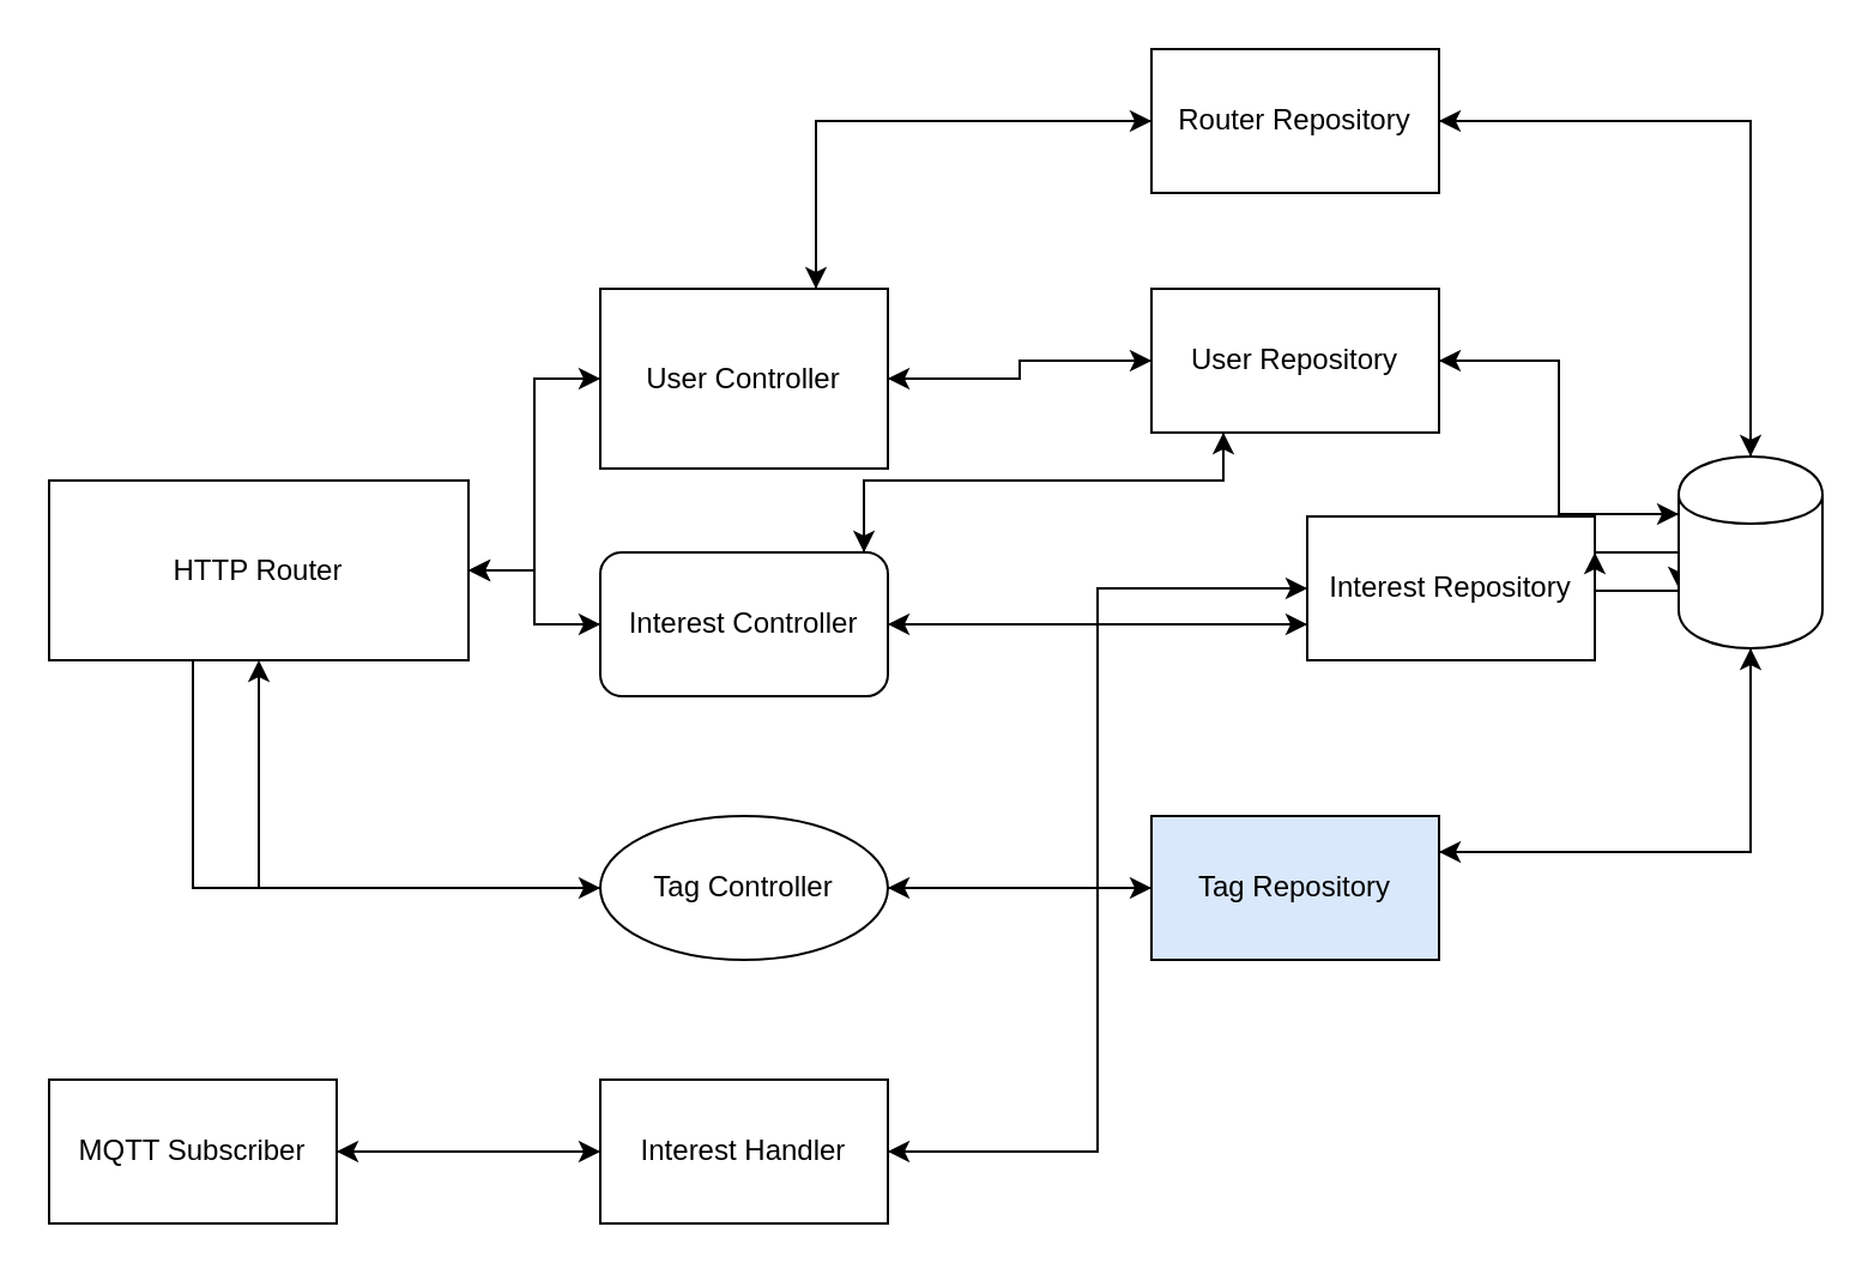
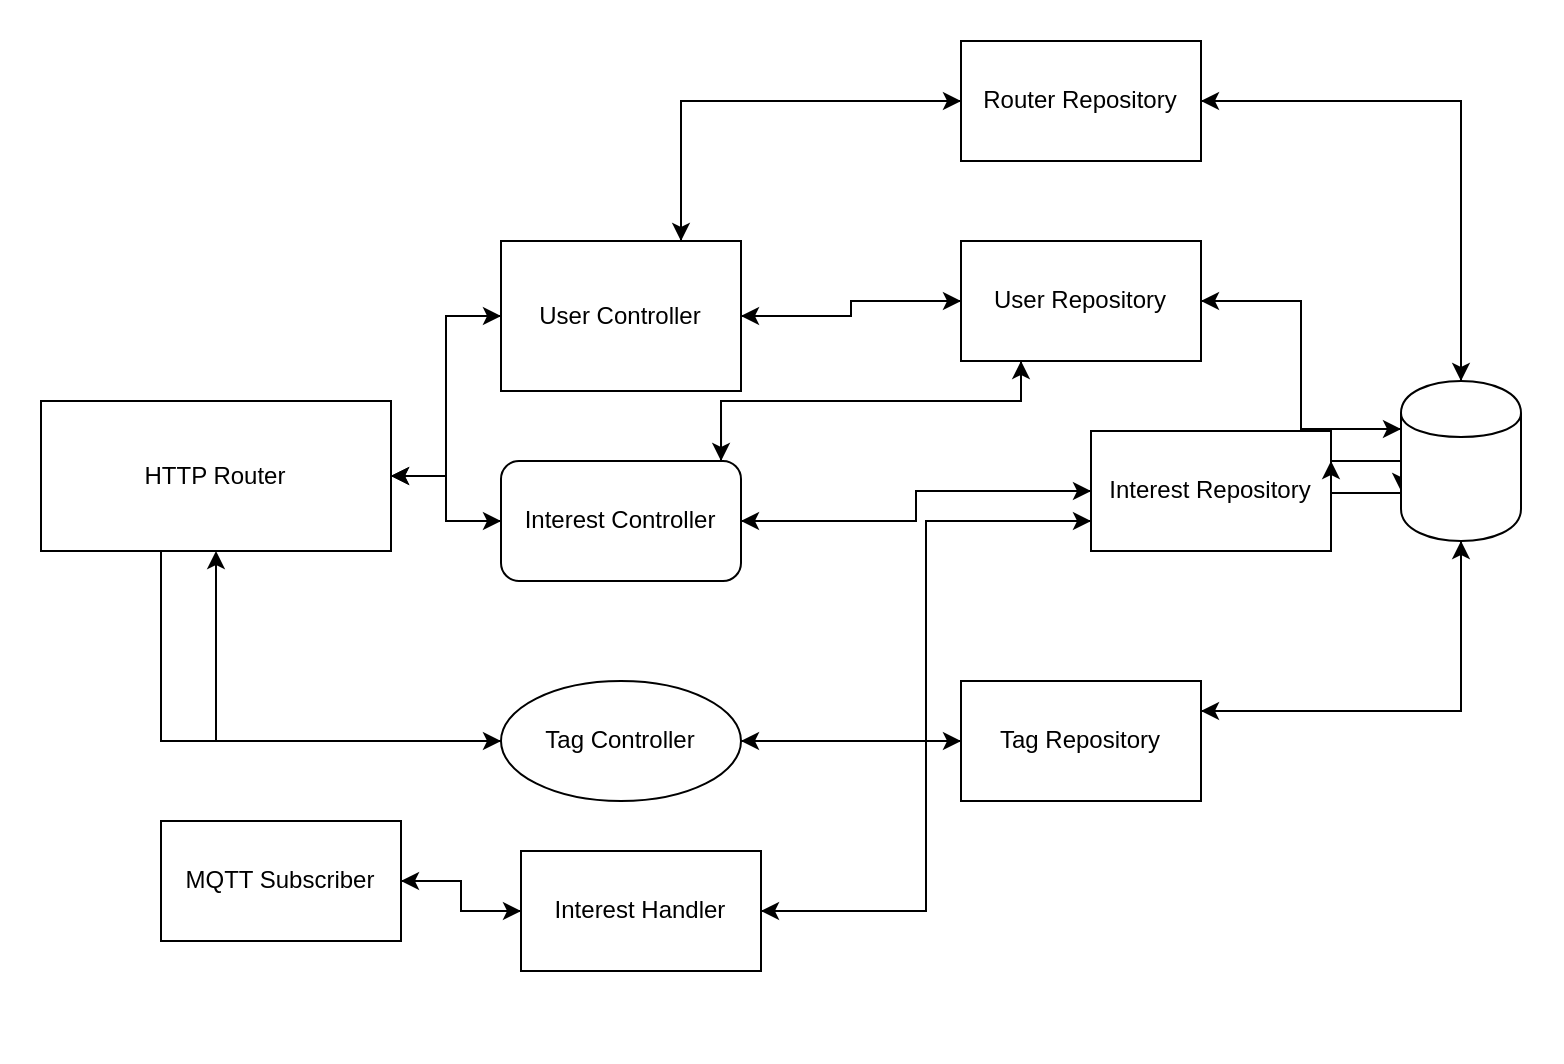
  <mxCell id="0" />
  <mxCell id="1" parent="0" />
  <mxCell id="2" style="edgeStyle=orthogonalEdgeStyle;rounded=0;orthogonalLoop=1;jettySize=auto;html=1;entryX=0;entryY=0.5;entryDx=0;entryDy=0;" edge="1" parent="1" source="5" target="12"><mxGeometry relative="1" as="geometry" /></mxCell>
  <mxCell id="3" style="edgeStyle=orthogonalEdgeStyle;rounded=0;orthogonalLoop=1;jettySize=auto;html=1;" edge="1" parent="1" source="5" target="8"><mxGeometry relative="1" as="geometry"><Array as="points"><mxPoint x="80" y="370" /></Array></mxGeometry></mxCell>
  <mxCell id="4" style="edgeStyle=orthogonalEdgeStyle;rounded=0;orthogonalLoop=1;jettySize=auto;html=1;entryX=0;entryY=0.5;entryDx=0;entryDy=0;" edge="1" parent="1" source="5" target="16"><mxGeometry relative="1" as="geometry" /></mxCell>
  <mxCell id="5" value="HTTP Router" style="rounded=0;whiteSpace=wrap;html=1;" vertex="1" parent="1"><mxGeometry x="20" y="200" width="175" height="75" as="geometry" /></mxCell>
  <mxCell id="6" style="edgeStyle=orthogonalEdgeStyle;rounded=0;orthogonalLoop=1;jettySize=auto;html=1;" edge="1" parent="1" source="8" target="5"><mxGeometry relative="1" as="geometry" /></mxCell>
  <mxCell id="7" style="edgeStyle=orthogonalEdgeStyle;rounded=0;orthogonalLoop=1;jettySize=auto;html=1;" edge="1" parent="1" source="8" target="26"><mxGeometry relative="1" as="geometry" /></mxCell>
  <mxCell id="8" value="Tag Controller" style="ellipse;whiteSpace=wrap;html=1;" vertex="1" parent="1"><mxGeometry x="250" y="340" width="120" height="60" as="geometry" /></mxCell>
  <mxCell id="9" style="edgeStyle=orthogonalEdgeStyle;rounded=0;orthogonalLoop=1;jettySize=auto;html=1;entryX=1;entryY=0.5;entryDx=0;entryDy=0;" edge="1" parent="1" source="12" target="5"><mxGeometry relative="1" as="geometry" /></mxCell>
  <mxCell id="10" style="edgeStyle=orthogonalEdgeStyle;rounded=0;orthogonalLoop=1;jettySize=auto;html=1;entryX=0;entryY=0.5;entryDx=0;entryDy=0;" edge="1" parent="1" source="12" target="20"><mxGeometry relative="1" as="geometry" /></mxCell>
  <mxCell id="11" style="edgeStyle=orthogonalEdgeStyle;rounded=0;orthogonalLoop=1;jettySize=auto;html=1;exitX=0.75;exitY=0;exitDx=0;exitDy=0;entryX=0;entryY=0.5;entryDx=0;entryDy=0;" edge="1" parent="1" source="12" target="23"><mxGeometry relative="1" as="geometry" /></mxCell>
  <mxCell id="12" value="User Controller" style="rounded=0;whiteSpace=wrap;html=1;" vertex="1" parent="1"><mxGeometry x="250" y="120" width="120" height="75" as="geometry" /></mxCell>
  <mxCell id="13" style="edgeStyle=orthogonalEdgeStyle;rounded=0;orthogonalLoop=1;jettySize=auto;html=1;entryX=1;entryY=0.5;entryDx=0;entryDy=0;" edge="1" parent="1" source="16" target="5"><mxGeometry relative="1" as="geometry" /></mxCell>
  <mxCell id="14" style="edgeStyle=orthogonalEdgeStyle;rounded=0;orthogonalLoop=1;jettySize=auto;html=1;" edge="1" parent="1" source="16" target="30"><mxGeometry relative="1" as="geometry" /></mxCell>
  <mxCell id="15" style="edgeStyle=orthogonalEdgeStyle;rounded=0;orthogonalLoop=1;jettySize=auto;html=1;entryX=0.25;entryY=1;entryDx=0;entryDy=0;" edge="1" parent="1" source="16" target="20"><mxGeometry relative="1" as="geometry"><Array as="points"><mxPoint x="360" y="200" /><mxPoint x="510" y="200" /></Array></mxGeometry></mxCell>
  <mxCell id="16" value="Interest Controller" style="whiteSpace=wrap;html=1;rounded=1;" vertex="1" parent="1"><mxGeometry x="250" y="230" width="120" height="60" as="geometry" /></mxCell>
  <mxCell id="17" style="edgeStyle=orthogonalEdgeStyle;rounded=0;orthogonalLoop=1;jettySize=auto;html=1;" edge="1" parent="1" source="20" target="12"><mxGeometry relative="1" as="geometry" /></mxCell>
  <mxCell id="18" style="edgeStyle=orthogonalEdgeStyle;rounded=0;orthogonalLoop=1;jettySize=auto;html=1;exitX=0.25;exitY=1;exitDx=0;exitDy=0;entryX=0.917;entryY=0;entryDx=0;entryDy=0;entryPerimeter=0;" edge="1" parent="1" source="20" target="16"><mxGeometry relative="1" as="geometry"><Array as="points"><mxPoint x="510" y="200" /><mxPoint x="360" y="200" /></Array></mxGeometry></mxCell>
  <mxCell id="19" style="edgeStyle=orthogonalEdgeStyle;rounded=0;orthogonalLoop=1;jettySize=auto;html=1;exitX=1;exitY=0.5;exitDx=0;exitDy=0;entryX=0;entryY=0.3;entryDx=0;entryDy=0;" edge="1" parent="1" source="20" target="35"><mxGeometry relative="1" as="geometry" /></mxCell>
  <mxCell id="20" value="User Repository" style="rounded=0;whiteSpace=wrap;html=1;" vertex="1" parent="1"><mxGeometry x="480" y="120" width="120" height="60" as="geometry" /></mxCell>
  <mxCell id="21" style="edgeStyle=orthogonalEdgeStyle;rounded=0;orthogonalLoop=1;jettySize=auto;html=1;exitX=0;exitY=0.5;exitDx=0;exitDy=0;entryX=0.75;entryY=0;entryDx=0;entryDy=0;" edge="1" parent="1" source="23" target="12"><mxGeometry relative="1" as="geometry" /></mxCell>
  <mxCell id="22" style="edgeStyle=orthogonalEdgeStyle;rounded=0;orthogonalLoop=1;jettySize=auto;html=1;entryX=0.5;entryY=0;entryDx=0;entryDy=0;" edge="1" parent="1" source="23" target="35"><mxGeometry relative="1" as="geometry" /></mxCell>
  <mxCell id="23" value="Router Repository" style="rounded=0;whiteSpace=wrap;html=1;" vertex="1" parent="1"><mxGeometry x="480" y="20" width="120" height="60" as="geometry" /></mxCell>
  <mxCell id="24" style="edgeStyle=orthogonalEdgeStyle;rounded=0;orthogonalLoop=1;jettySize=auto;html=1;entryX=1;entryY=0.5;entryDx=0;entryDy=0;" edge="1" parent="1" source="26" target="8"><mxGeometry relative="1" as="geometry"><Array as="points"><mxPoint x="540" y="400" /></Array></mxGeometry></mxCell>
  <mxCell id="25" style="edgeStyle=orthogonalEdgeStyle;rounded=0;orthogonalLoop=1;jettySize=auto;html=1;exitX=1;exitY=0.25;exitDx=0;exitDy=0;entryX=0.5;entryY=1;entryDx=0;entryDy=0;" edge="1" parent="1" source="26" target="35"><mxGeometry relative="1" as="geometry" /></mxCell>
- <mxCell id="26" value="Tag Repository" style="rounded=0;whiteSpace=wrap;html=1;fillColor=#dae8fc;" vertex="1" parent="1"><mxGeometry x="480" y="340" width="120" height="60" as="geometry" /></mxCell>
+ <mxCell id="26" value="Tag Repository" style="rounded=0;whiteSpace=wrap;html=1;" vertex="1" parent="1"><mxGeometry x="480" y="340" width="120" height="60" as="geometry" /></mxCell>
  <mxCell id="27" style="edgeStyle=orthogonalEdgeStyle;rounded=0;orthogonalLoop=1;jettySize=auto;html=1;entryX=1;entryY=0.5;entryDx=0;entryDy=0;" edge="1" parent="1" source="30" target="16"><mxGeometry relative="1" as="geometry" /></mxCell>
  <mxCell id="28" style="edgeStyle=orthogonalEdgeStyle;rounded=0;orthogonalLoop=1;jettySize=auto;html=1;exitX=1;exitY=0.25;exitDx=0;exitDy=0;" edge="1" parent="1" source="30"><mxGeometry relative="1" as="geometry"><mxPoint x="700" y="245" as="targetPoint" /></mxGeometry></mxCell>
  <mxCell id="29" style="edgeStyle=orthogonalEdgeStyle;rounded=0;orthogonalLoop=1;jettySize=auto;html=1;exitX=0;exitY=0.75;exitDx=0;exitDy=0;entryX=1;entryY=0.5;entryDx=0;entryDy=0;" edge="1" parent="1" source="30" target="40"><mxGeometry relative="1" as="geometry" /></mxCell>
  <mxCell id="30" value="Interest Repository" style="rounded=0;whiteSpace=wrap;html=1;" vertex="1" parent="1"><mxGeometry x="545" y="215" width="120" height="60" as="geometry" /></mxCell>
  <mxCell id="31" style="edgeStyle=orthogonalEdgeStyle;rounded=0;orthogonalLoop=1;jettySize=auto;html=1;exitX=0.5;exitY=0;exitDx=0;exitDy=0;entryX=1;entryY=0.5;entryDx=0;entryDy=0;" edge="1" parent="1" source="35" target="23"><mxGeometry relative="1" as="geometry" /></mxCell>
  <mxCell id="32" style="edgeStyle=orthogonalEdgeStyle;rounded=0;orthogonalLoop=1;jettySize=auto;html=1;exitX=0;exitY=0.3;exitDx=0;exitDy=0;entryX=1;entryY=0.5;entryDx=0;entryDy=0;" edge="1" parent="1" source="35" target="20"><mxGeometry relative="1" as="geometry" /></mxCell>
  <mxCell id="33" style="edgeStyle=orthogonalEdgeStyle;rounded=0;orthogonalLoop=1;jettySize=auto;html=1;exitX=0;exitY=0.7;exitDx=0;exitDy=0;entryX=1;entryY=0.25;entryDx=0;entryDy=0;" edge="1" parent="1" source="35" target="30"><mxGeometry relative="1" as="geometry" /></mxCell>
  <mxCell id="34" style="edgeStyle=orthogonalEdgeStyle;rounded=0;orthogonalLoop=1;jettySize=auto;html=1;exitX=0.5;exitY=1;exitDx=0;exitDy=0;entryX=1;entryY=0.25;entryDx=0;entryDy=0;" edge="1" parent="1" source="35" target="26"><mxGeometry relative="1" as="geometry" /></mxCell>
  <mxCell id="35" value="" style="shape=cylinder;whiteSpace=wrap;html=1;boundedLbl=1;backgroundOutline=1;" vertex="1" parent="1"><mxGeometry x="700" y="190" width="60" height="80" as="geometry" /></mxCell>
  <mxCell id="36" style="edgeStyle=orthogonalEdgeStyle;rounded=0;orthogonalLoop=1;jettySize=auto;html=1;" edge="1" parent="1" source="37" target="40"><mxGeometry relative="1" as="geometry" /></mxCell>
- <mxCell id="37" value="MQTT Subscriber" style="rounded=0;whiteSpace=wrap;html=1;" vertex="1" parent="1"><mxGeometry x="20" y="450" width="120" height="60" as="geometry" /></mxCell>
+ <mxCell id="37" value="MQTT Subscriber" style="rounded=0;whiteSpace=wrap;html=1;" vertex="1" parent="1"><mxGeometry x="80" y="410" width="120" height="60" as="geometry" /></mxCell>
  <mxCell id="38" style="edgeStyle=orthogonalEdgeStyle;rounded=0;orthogonalLoop=1;jettySize=auto;html=1;" edge="1" parent="1" source="40" target="37"><mxGeometry relative="1" as="geometry" /></mxCell>
  <mxCell id="39" style="edgeStyle=orthogonalEdgeStyle;rounded=0;orthogonalLoop=1;jettySize=auto;html=1;entryX=0;entryY=0.75;entryDx=0;entryDy=0;" edge="1" parent="1" source="40" target="30"><mxGeometry relative="1" as="geometry" /></mxCell>
- <mxCell id="40" value="Interest Handler" style="rounded=0;whiteSpace=wrap;html=1;" vertex="1" parent="1"><mxGeometry x="250" y="450" width="120" height="60" as="geometry" /></mxCell>
+ <mxCell id="40" value="Interest Handler" style="rounded=0;whiteSpace=wrap;html=1;" vertex="1" parent="1"><mxGeometry x="260" y="425" width="120" height="60" as="geometry" /></mxCell>
